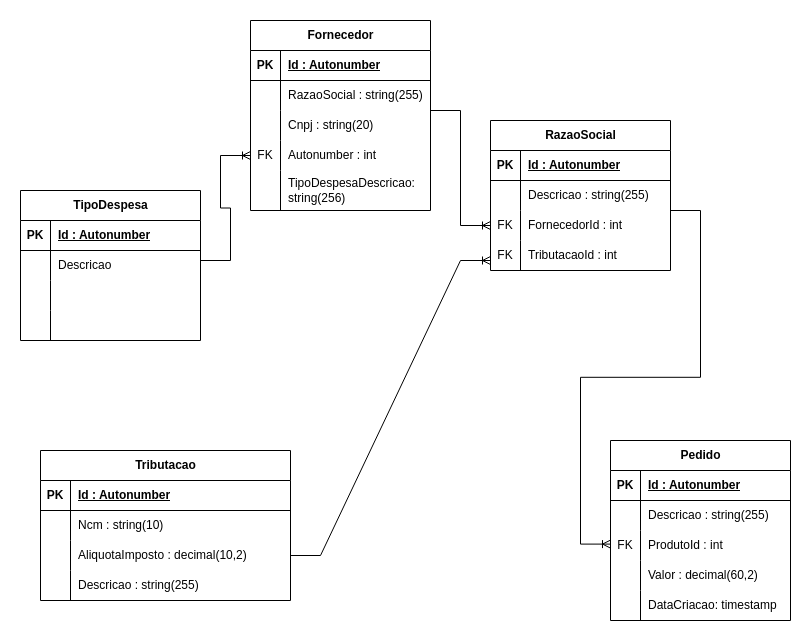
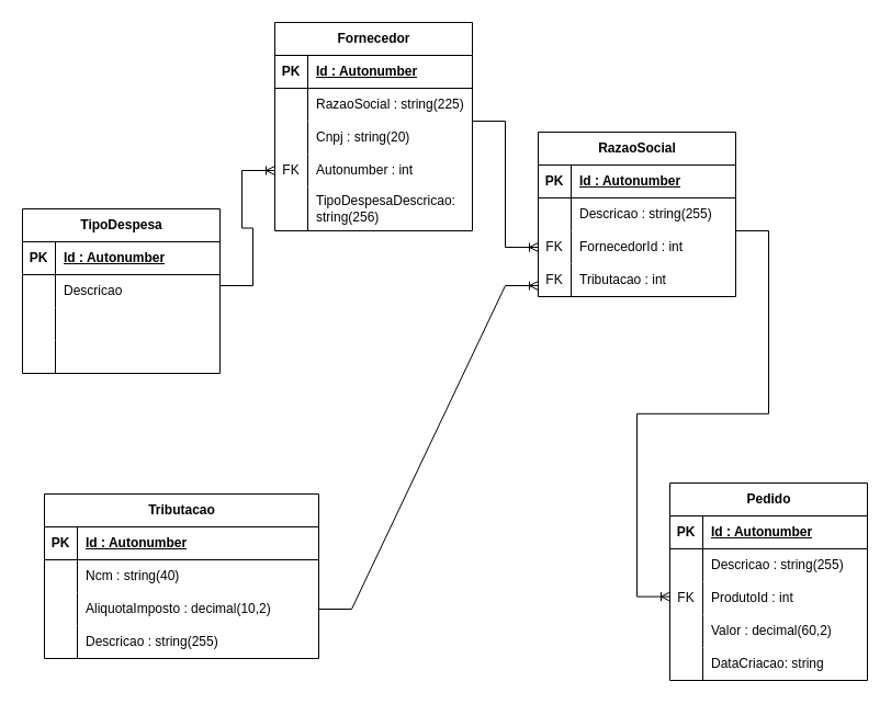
  <mxCell id="0" />
  <mxCell id="1" parent="0" />
  <mxCell id="2" value="Fornecedor" style="shape=table;startSize=30;container=1;collapsible=1;childLayout=tableLayout;fixedRows=1;rowLines=0;fontStyle=1;align=center;resizeLast=1;html=1;" parent="1" vertex="1"><mxGeometry x="250" y="20" width="180" height="190" as="geometry" /></mxCell>
  <mxCell id="3" value="" style="shape=tableRow;horizontal=0;startSize=0;swimlaneHead=0;swimlaneBody=0;fillColor=none;collapsible=0;dropTarget=0;points=[[0,0.5],[1,0.5]];portConstraint=eastwest;top=0;left=0;right=0;bottom=1;" parent="2" vertex="1"><mxGeometry y="30" width="180" height="30" as="geometry" /></mxCell>
  <mxCell id="4" value="PK" style="shape=partialRectangle;connectable=0;fillColor=none;top=0;left=0;bottom=0;right=0;fontStyle=1;overflow=hidden;whiteSpace=wrap;html=1;" parent="3" vertex="1"><mxGeometry width="30" height="30" as="geometry"><mxRectangle width="30" height="30" as="alternateBounds" /></mxGeometry></mxCell>
  <mxCell id="5" value="Id : Autonumber" style="shape=partialRectangle;connectable=0;fillColor=none;top=0;left=0;bottom=0;right=0;align=left;spacingLeft=6;fontStyle=5;overflow=hidden;whiteSpace=wrap;html=1;" parent="3" vertex="1"><mxGeometry x="30" width="150" height="30" as="geometry"><mxRectangle width="150" height="30" as="alternateBounds" /></mxGeometry></mxCell>
  <mxCell id="6" value="" style="shape=tableRow;horizontal=0;startSize=0;swimlaneHead=0;swimlaneBody=0;fillColor=none;collapsible=0;dropTarget=0;points=[[0,0.5],[1,0.5]];portConstraint=eastwest;top=0;left=0;right=0;bottom=0;" parent="2" vertex="1"><mxGeometry y="60" width="180" height="30" as="geometry" /></mxCell>
  <mxCell id="7" value="" style="shape=partialRectangle;connectable=0;fillColor=none;top=0;left=0;bottom=0;right=0;editable=1;overflow=hidden;whiteSpace=wrap;html=1;" parent="6" vertex="1"><mxGeometry width="30" height="30" as="geometry"><mxRectangle width="30" height="30" as="alternateBounds" /></mxGeometry></mxCell>
- <mxCell id="8" value="RazaoSocial : string(255)" style="shape=partialRectangle;connectable=0;fillColor=none;top=0;left=0;bottom=0;right=0;align=left;spacingLeft=6;overflow=hidden;whiteSpace=wrap;html=1;" parent="6" vertex="1"><mxGeometry x="30" width="150" height="30" as="geometry"><mxRectangle width="150" height="30" as="alternateBounds" /></mxGeometry></mxCell>
+ <mxCell id="8" value="RazaoSocial : string(225)" style="shape=partialRectangle;connectable=0;fillColor=none;top=0;left=0;bottom=0;right=0;align=left;spacingLeft=6;overflow=hidden;whiteSpace=wrap;html=1;" parent="6" vertex="1"><mxGeometry x="30" width="150" height="30" as="geometry"><mxRectangle width="150" height="30" as="alternateBounds" /></mxGeometry></mxCell>
  <mxCell id="9" value="" style="shape=tableRow;horizontal=0;startSize=0;swimlaneHead=0;swimlaneBody=0;fillColor=none;collapsible=0;dropTarget=0;points=[[0,0.5],[1,0.5]];portConstraint=eastwest;top=0;left=0;right=0;bottom=0;" parent="2" vertex="1"><mxGeometry y="90" width="180" height="30" as="geometry" /></mxCell>
  <mxCell id="10" value="" style="shape=partialRectangle;connectable=0;fillColor=none;top=0;left=0;bottom=0;right=0;editable=1;overflow=hidden;whiteSpace=wrap;html=1;" parent="9" vertex="1"><mxGeometry width="30" height="30" as="geometry"><mxRectangle width="30" height="30" as="alternateBounds" /></mxGeometry></mxCell>
  <mxCell id="11" value="Cnpj : string(20)" style="shape=partialRectangle;connectable=0;fillColor=none;top=0;left=0;bottom=0;right=0;align=left;spacingLeft=6;overflow=hidden;whiteSpace=wrap;html=1;" parent="9" vertex="1"><mxGeometry x="30" width="150" height="30" as="geometry"><mxRectangle width="150" height="30" as="alternateBounds" /></mxGeometry></mxCell>
  <mxCell id="12" value="" style="shape=tableRow;horizontal=0;startSize=0;swimlaneHead=0;swimlaneBody=0;fillColor=none;collapsible=0;dropTarget=0;points=[[0,0.5],[1,0.5]];portConstraint=eastwest;top=0;left=0;right=0;bottom=0;" parent="2" vertex="1"><mxGeometry y="120" width="180" height="30" as="geometry" /></mxCell>
  <mxCell id="13" value="FK" style="shape=partialRectangle;connectable=0;fillColor=none;top=0;left=0;bottom=0;right=0;editable=1;overflow=hidden;whiteSpace=wrap;html=1;" parent="12" vertex="1"><mxGeometry width="30" height="30" as="geometry"><mxRectangle width="30" height="30" as="alternateBounds" /></mxGeometry></mxCell>
  <mxCell id="14" value="Autonumber : int" style="shape=partialRectangle;connectable=0;fillColor=none;top=0;left=0;bottom=0;right=0;align=left;spacingLeft=6;overflow=hidden;whiteSpace=wrap;html=1;" parent="12" vertex="1"><mxGeometry x="30" width="150" height="30" as="geometry"><mxRectangle width="150" height="30" as="alternateBounds" /></mxGeometry></mxCell>
  <mxCell id="15" value="" style="shape=tableRow;horizontal=0;startSize=0;swimlaneHead=0;swimlaneBody=0;fillColor=none;collapsible=0;dropTarget=0;points=[[0,0.5],[1,0.5]];portConstraint=eastwest;top=0;left=0;right=0;bottom=0;" vertex="1" parent="2"><mxGeometry y="150" width="180" height="40" as="geometry" /></mxCell>
  <mxCell id="16" value="" style="shape=partialRectangle;connectable=0;fillColor=none;top=0;left=0;bottom=0;right=0;editable=1;overflow=hidden;whiteSpace=wrap;html=1;" vertex="1" parent="15"><mxGeometry width="30" height="40" as="geometry"><mxRectangle width="30" height="40" as="alternateBounds" /></mxGeometry></mxCell>
  <mxCell id="17" value="TipoDespesaDescricao: string(256)" style="shape=partialRectangle;connectable=0;fillColor=none;top=0;left=0;bottom=0;right=0;align=left;spacingLeft=6;overflow=hidden;whiteSpace=wrap;html=1;" vertex="1" parent="15"><mxGeometry x="30" width="150" height="40" as="geometry"><mxRectangle width="150" height="40" as="alternateBounds" /></mxGeometry></mxCell>
  <mxCell id="18" value="Tributacao" style="shape=table;startSize=30;container=1;collapsible=1;childLayout=tableLayout;fixedRows=1;rowLines=0;fontStyle=1;align=center;resizeLast=1;html=1;" parent="1" vertex="1"><mxGeometry x="40" y="450" width="250" height="150" as="geometry" /></mxCell>
  <mxCell id="19" value="" style="shape=tableRow;horizontal=0;startSize=0;swimlaneHead=0;swimlaneBody=0;fillColor=none;collapsible=0;dropTarget=0;points=[[0,0.5],[1,0.5]];portConstraint=eastwest;top=0;left=0;right=0;bottom=1;" parent="18" vertex="1"><mxGeometry y="30" width="250" height="30" as="geometry" /></mxCell>
  <mxCell id="20" value="PK" style="shape=partialRectangle;connectable=0;fillColor=none;top=0;left=0;bottom=0;right=0;fontStyle=1;overflow=hidden;whiteSpace=wrap;html=1;" parent="19" vertex="1"><mxGeometry width="30" height="30" as="geometry"><mxRectangle width="30" height="30" as="alternateBounds" /></mxGeometry></mxCell>
  <mxCell id="21" value="Id : Autonumber" style="shape=partialRectangle;connectable=0;fillColor=none;top=0;left=0;bottom=0;right=0;align=left;spacingLeft=6;fontStyle=5;overflow=hidden;whiteSpace=wrap;html=1;" parent="19" vertex="1"><mxGeometry x="30" width="220" height="30" as="geometry"><mxRectangle width="220" height="30" as="alternateBounds" /></mxGeometry></mxCell>
  <mxCell id="22" value="" style="shape=tableRow;horizontal=0;startSize=0;swimlaneHead=0;swimlaneBody=0;fillColor=none;collapsible=0;dropTarget=0;points=[[0,0.5],[1,0.5]];portConstraint=eastwest;top=0;left=0;right=0;bottom=0;" parent="18" vertex="1"><mxGeometry y="60" width="250" height="30" as="geometry" /></mxCell>
  <mxCell id="23" value="" style="shape=partialRectangle;connectable=0;fillColor=none;top=0;left=0;bottom=0;right=0;editable=1;overflow=hidden;whiteSpace=wrap;html=1;" parent="22" vertex="1"><mxGeometry width="30" height="30" as="geometry"><mxRectangle width="30" height="30" as="alternateBounds" /></mxGeometry></mxCell>
- <mxCell id="24" value="Ncm : string(10)" style="shape=partialRectangle;connectable=0;fillColor=none;top=0;left=0;bottom=0;right=0;align=left;spacingLeft=6;overflow=hidden;whiteSpace=wrap;html=1;" parent="22" vertex="1"><mxGeometry x="30" width="220" height="30" as="geometry"><mxRectangle width="220" height="30" as="alternateBounds" /></mxGeometry></mxCell>
+ <mxCell id="24" value="Ncm : string(40)" style="shape=partialRectangle;connectable=0;fillColor=none;top=0;left=0;bottom=0;right=0;align=left;spacingLeft=6;overflow=hidden;whiteSpace=wrap;html=1;" parent="22" vertex="1"><mxGeometry x="30" width="220" height="30" as="geometry"><mxRectangle width="220" height="30" as="alternateBounds" /></mxGeometry></mxCell>
  <mxCell id="25" value="" style="shape=tableRow;horizontal=0;startSize=0;swimlaneHead=0;swimlaneBody=0;fillColor=none;collapsible=0;dropTarget=0;points=[[0,0.5],[1,0.5]];portConstraint=eastwest;top=0;left=0;right=0;bottom=0;" parent="18" vertex="1"><mxGeometry y="90" width="250" height="30" as="geometry" /></mxCell>
  <mxCell id="26" value="" style="shape=partialRectangle;connectable=0;fillColor=none;top=0;left=0;bottom=0;right=0;editable=1;overflow=hidden;whiteSpace=wrap;html=1;" parent="25" vertex="1"><mxGeometry width="30" height="30" as="geometry"><mxRectangle width="30" height="30" as="alternateBounds" /></mxGeometry></mxCell>
  <mxCell id="27" value="AliquotaImposto : decimal(10,2)" style="shape=partialRectangle;connectable=0;fillColor=none;top=0;left=0;bottom=0;right=0;align=left;spacingLeft=6;overflow=hidden;whiteSpace=wrap;html=1;" parent="25" vertex="1"><mxGeometry x="30" width="220" height="30" as="geometry"><mxRectangle width="220" height="30" as="alternateBounds" /></mxGeometry></mxCell>
  <mxCell id="28" value="" style="shape=tableRow;horizontal=0;startSize=0;swimlaneHead=0;swimlaneBody=0;fillColor=none;collapsible=0;dropTarget=0;points=[[0,0.5],[1,0.5]];portConstraint=eastwest;top=0;left=0;right=0;bottom=0;" parent="18" vertex="1"><mxGeometry y="120" width="250" height="30" as="geometry" /></mxCell>
  <mxCell id="29" value="" style="shape=partialRectangle;connectable=0;fillColor=none;top=0;left=0;bottom=0;right=0;editable=1;overflow=hidden;whiteSpace=wrap;html=1;" parent="28" vertex="1"><mxGeometry width="30" height="30" as="geometry"><mxRectangle width="30" height="30" as="alternateBounds" /></mxGeometry></mxCell>
  <mxCell id="30" value="Descricao : string(255)" style="shape=partialRectangle;connectable=0;fillColor=none;top=0;left=0;bottom=0;right=0;align=left;spacingLeft=6;overflow=hidden;whiteSpace=wrap;html=1;" parent="28" vertex="1"><mxGeometry x="30" width="220" height="30" as="geometry"><mxRectangle width="220" height="30" as="alternateBounds" /></mxGeometry></mxCell>
  <mxCell id="31" value="Pedido" style="shape=table;startSize=30;container=1;collapsible=1;childLayout=tableLayout;fixedRows=1;rowLines=0;fontStyle=1;align=center;resizeLast=1;html=1;" parent="1" vertex="1"><mxGeometry x="610" y="440" width="180" height="180" as="geometry" /></mxCell>
  <mxCell id="32" value="" style="shape=tableRow;horizontal=0;startSize=0;swimlaneHead=0;swimlaneBody=0;fillColor=none;collapsible=0;dropTarget=0;points=[[0,0.5],[1,0.5]];portConstraint=eastwest;top=0;left=0;right=0;bottom=1;" parent="31" vertex="1"><mxGeometry y="30" width="180" height="30" as="geometry" /></mxCell>
  <mxCell id="33" value="PK" style="shape=partialRectangle;connectable=0;fillColor=none;top=0;left=0;bottom=0;right=0;fontStyle=1;overflow=hidden;whiteSpace=wrap;html=1;" parent="32" vertex="1"><mxGeometry width="30" height="30" as="geometry"><mxRectangle width="30" height="30" as="alternateBounds" /></mxGeometry></mxCell>
  <mxCell id="34" value="Id : Autonumber" style="shape=partialRectangle;connectable=0;fillColor=none;top=0;left=0;bottom=0;right=0;align=left;spacingLeft=6;fontStyle=5;overflow=hidden;whiteSpace=wrap;html=1;" parent="32" vertex="1"><mxGeometry x="30" width="150" height="30" as="geometry"><mxRectangle width="150" height="30" as="alternateBounds" /></mxGeometry></mxCell>
  <mxCell id="35" value="" style="shape=tableRow;horizontal=0;startSize=0;swimlaneHead=0;swimlaneBody=0;fillColor=none;collapsible=0;dropTarget=0;points=[[0,0.5],[1,0.5]];portConstraint=eastwest;top=0;left=0;right=0;bottom=0;" parent="31" vertex="1"><mxGeometry y="60" width="180" height="30" as="geometry" /></mxCell>
  <mxCell id="36" value="" style="shape=partialRectangle;connectable=0;fillColor=none;top=0;left=0;bottom=0;right=0;editable=1;overflow=hidden;whiteSpace=wrap;html=1;" parent="35" vertex="1"><mxGeometry width="30" height="30" as="geometry"><mxRectangle width="30" height="30" as="alternateBounds" /></mxGeometry></mxCell>
  <mxCell id="37" value="Descricao : string(255)" style="shape=partialRectangle;connectable=0;fillColor=none;top=0;left=0;bottom=0;right=0;align=left;spacingLeft=6;overflow=hidden;whiteSpace=wrap;html=1;" parent="35" vertex="1"><mxGeometry x="30" width="150" height="30" as="geometry"><mxRectangle width="150" height="30" as="alternateBounds" /></mxGeometry></mxCell>
  <mxCell id="38" value="" style="shape=tableRow;horizontal=0;startSize=0;swimlaneHead=0;swimlaneBody=0;fillColor=none;collapsible=0;dropTarget=0;points=[[0,0.5],[1,0.5]];portConstraint=eastwest;top=0;left=0;right=0;bottom=0;" parent="31" vertex="1"><mxGeometry y="90" width="180" height="30" as="geometry" /></mxCell>
  <mxCell id="39" value="FK" style="shape=partialRectangle;connectable=0;fillColor=none;top=0;left=0;bottom=0;right=0;editable=1;overflow=hidden;whiteSpace=wrap;html=1;" parent="38" vertex="1"><mxGeometry width="30" height="30" as="geometry"><mxRectangle width="30" height="30" as="alternateBounds" /></mxGeometry></mxCell>
  <mxCell id="40" value="ProdutoId : int" style="shape=partialRectangle;connectable=0;fillColor=none;top=0;left=0;bottom=0;right=0;align=left;spacingLeft=6;overflow=hidden;whiteSpace=wrap;html=1;" parent="38" vertex="1"><mxGeometry x="30" width="150" height="30" as="geometry"><mxRectangle width="150" height="30" as="alternateBounds" /></mxGeometry></mxCell>
  <mxCell id="41" value="" style="shape=tableRow;horizontal=0;startSize=0;swimlaneHead=0;swimlaneBody=0;fillColor=none;collapsible=0;dropTarget=0;points=[[0,0.5],[1,0.5]];portConstraint=eastwest;top=0;left=0;right=0;bottom=0;" parent="31" vertex="1"><mxGeometry y="120" width="180" height="30" as="geometry" /></mxCell>
  <mxCell id="42" value="" style="shape=partialRectangle;connectable=0;fillColor=none;top=0;left=0;bottom=0;right=0;editable=1;overflow=hidden;whiteSpace=wrap;html=1;" parent="41" vertex="1"><mxGeometry width="30" height="30" as="geometry"><mxRectangle width="30" height="30" as="alternateBounds" /></mxGeometry></mxCell>
  <mxCell id="43" value="Valor : decimal(60,2)" style="shape=partialRectangle;connectable=0;fillColor=none;top=0;left=0;bottom=0;right=0;align=left;spacingLeft=6;overflow=hidden;whiteSpace=wrap;html=1;" parent="41" vertex="1"><mxGeometry x="30" width="150" height="30" as="geometry"><mxRectangle width="150" height="30" as="alternateBounds" /></mxGeometry></mxCell>
  <mxCell id="44" value="" style="shape=tableRow;horizontal=0;startSize=0;swimlaneHead=0;swimlaneBody=0;fillColor=none;collapsible=0;dropTarget=0;points=[[0,0.5],[1,0.5]];portConstraint=eastwest;top=0;left=0;right=0;bottom=0;" parent="31" vertex="1"><mxGeometry y="150" width="180" height="30" as="geometry" /></mxCell>
  <mxCell id="45" value="" style="shape=partialRectangle;connectable=0;fillColor=none;top=0;left=0;bottom=0;right=0;editable=1;overflow=hidden;whiteSpace=wrap;html=1;" parent="44" vertex="1"><mxGeometry width="30" height="30" as="geometry"><mxRectangle width="30" height="30" as="alternateBounds" /></mxGeometry></mxCell>
- <mxCell id="46" value="DataCriacao: timestamp" style="shape=partialRectangle;connectable=0;fillColor=none;top=0;left=0;bottom=0;right=0;align=left;spacingLeft=6;overflow=hidden;whiteSpace=wrap;html=1;" parent="44" vertex="1"><mxGeometry x="30" width="150" height="30" as="geometry"><mxRectangle width="150" height="30" as="alternateBounds" /></mxGeometry></mxCell>
+ <mxCell id="46" value="DataCriacao: string" style="shape=partialRectangle;connectable=0;fillColor=none;top=0;left=0;bottom=0;right=0;align=left;spacingLeft=6;overflow=hidden;whiteSpace=wrap;html=1;" parent="44" vertex="1"><mxGeometry x="30" width="150" height="30" as="geometry"><mxRectangle width="150" height="30" as="alternateBounds" /></mxGeometry></mxCell>
  <mxCell id="47" value="TipoDespesa" style="shape=table;startSize=30;container=1;collapsible=1;childLayout=tableLayout;fixedRows=1;rowLines=0;fontStyle=1;align=center;resizeLast=1;html=1;" parent="1" vertex="1"><mxGeometry x="20" y="190" width="180" height="150" as="geometry" /></mxCell>
  <mxCell id="48" value="" style="shape=tableRow;horizontal=0;startSize=0;swimlaneHead=0;swimlaneBody=0;fillColor=none;collapsible=0;dropTarget=0;points=[[0,0.5],[1,0.5]];portConstraint=eastwest;top=0;left=0;right=0;bottom=1;" parent="47" vertex="1"><mxGeometry y="30" width="180" height="30" as="geometry" /></mxCell>
  <mxCell id="49" value="PK" style="shape=partialRectangle;connectable=0;fillColor=none;top=0;left=0;bottom=0;right=0;fontStyle=1;overflow=hidden;whiteSpace=wrap;html=1;" parent="48" vertex="1"><mxGeometry width="30" height="30" as="geometry"><mxRectangle width="30" height="30" as="alternateBounds" /></mxGeometry></mxCell>
  <mxCell id="50" value="Id : Autonumber" style="shape=partialRectangle;connectable=0;fillColor=none;top=0;left=0;bottom=0;right=0;align=left;spacingLeft=6;fontStyle=5;overflow=hidden;whiteSpace=wrap;html=1;" parent="48" vertex="1"><mxGeometry x="30" width="150" height="30" as="geometry"><mxRectangle width="150" height="30" as="alternateBounds" /></mxGeometry></mxCell>
  <mxCell id="51" value="" style="shape=tableRow;horizontal=0;startSize=0;swimlaneHead=0;swimlaneBody=0;fillColor=none;collapsible=0;dropTarget=0;points=[[0,0.5],[1,0.5]];portConstraint=eastwest;top=0;left=0;right=0;bottom=0;" parent="47" vertex="1"><mxGeometry y="60" width="180" height="30" as="geometry" /></mxCell>
  <mxCell id="52" value="" style="shape=partialRectangle;connectable=0;fillColor=none;top=0;left=0;bottom=0;right=0;editable=1;overflow=hidden;whiteSpace=wrap;html=1;" parent="51" vertex="1"><mxGeometry width="30" height="30" as="geometry"><mxRectangle width="30" height="30" as="alternateBounds" /></mxGeometry></mxCell>
  <mxCell id="53" value="Descricao" style="shape=partialRectangle;connectable=0;fillColor=none;top=0;left=0;bottom=0;right=0;align=left;spacingLeft=6;overflow=hidden;whiteSpace=wrap;html=1;" parent="51" vertex="1"><mxGeometry x="30" width="150" height="30" as="geometry"><mxRectangle width="150" height="30" as="alternateBounds" /></mxGeometry></mxCell>
  <mxCell id="54" value="" style="shape=tableRow;horizontal=0;startSize=0;swimlaneHead=0;swimlaneBody=0;fillColor=none;collapsible=0;dropTarget=0;points=[[0,0.5],[1,0.5]];portConstraint=eastwest;top=0;left=0;right=0;bottom=0;" parent="47" vertex="1"><mxGeometry y="90" width="180" height="30" as="geometry" /></mxCell>
  <mxCell id="55" value="" style="shape=partialRectangle;connectable=0;fillColor=none;top=0;left=0;bottom=0;right=0;editable=1;overflow=hidden;whiteSpace=wrap;html=1;" parent="54" vertex="1"><mxGeometry width="30" height="30" as="geometry"><mxRectangle width="30" height="30" as="alternateBounds" /></mxGeometry></mxCell>
  <mxCell id="56" value="" style="shape=partialRectangle;connectable=0;fillColor=none;top=0;left=0;bottom=0;right=0;align=left;spacingLeft=6;overflow=hidden;whiteSpace=wrap;html=1;" parent="54" vertex="1"><mxGeometry x="30" width="150" height="30" as="geometry"><mxRectangle width="150" height="30" as="alternateBounds" /></mxGeometry></mxCell>
  <mxCell id="57" value="" style="shape=tableRow;horizontal=0;startSize=0;swimlaneHead=0;swimlaneBody=0;fillColor=none;collapsible=0;dropTarget=0;points=[[0,0.5],[1,0.5]];portConstraint=eastwest;top=0;left=0;right=0;bottom=0;" parent="47" vertex="1"><mxGeometry y="120" width="180" height="30" as="geometry" /></mxCell>
  <mxCell id="58" value="" style="shape=partialRectangle;connectable=0;fillColor=none;top=0;left=0;bottom=0;right=0;editable=1;overflow=hidden;whiteSpace=wrap;html=1;" parent="57" vertex="1"><mxGeometry width="30" height="30" as="geometry"><mxRectangle width="30" height="30" as="alternateBounds" /></mxGeometry></mxCell>
  <mxCell id="59" value="" style="shape=partialRectangle;connectable=0;fillColor=none;top=0;left=0;bottom=0;right=0;align=left;spacingLeft=6;overflow=hidden;whiteSpace=wrap;html=1;" parent="57" vertex="1"><mxGeometry x="30" width="150" height="30" as="geometry"><mxRectangle width="150" height="30" as="alternateBounds" /></mxGeometry></mxCell>
  <mxCell id="60" value="" style="edgeStyle=entityRelationEdgeStyle;fontSize=12;html=1;endArrow=ERoneToMany;rounded=0;exitX=1;exitY=0.5;exitDx=0;exitDy=0;" parent="1" source="25" edge="1"><mxGeometry width="100" height="100" relative="1" as="geometry"><mxPoint x="174" y="485" as="sourcePoint" /><mxPoint x="490" y="260" as="targetPoint" /></mxGeometry></mxCell>
  <mxCell id="61" value="" style="edgeStyle=entityRelationEdgeStyle;fontSize=12;html=1;endArrow=ERoneToMany;rounded=0;" parent="1" edge="1"><mxGeometry width="100" height="100" relative="1" as="geometry"><mxPoint x="670" y="210" as="sourcePoint" /><mxPoint x="610" y="543.6" as="targetPoint" /><Array as="points"><mxPoint x="700" y="373.6" /></Array></mxGeometry></mxCell>
  <mxCell id="62" value="" style="edgeStyle=entityRelationEdgeStyle;fontSize=12;html=1;endArrow=ERoneToMany;rounded=0;exitX=0.471;exitY=1.233;exitDx=0;exitDy=0;exitPerimeter=0;entryX=0;entryY=0.5;entryDx=0;entryDy=0;" parent="1" edge="1" target="70"><mxGeometry width="100" height="100" relative="1" as="geometry"><mxPoint x="430" y="110" as="sourcePoint" /><mxPoint x="585.22" y="163.01" as="targetPoint" /></mxGeometry></mxCell>
  <mxCell id="63" value="RazaoSocial" style="shape=table;startSize=30;container=1;collapsible=1;childLayout=tableLayout;fixedRows=1;rowLines=0;fontStyle=1;align=center;resizeLast=1;html=1;" parent="1" vertex="1"><mxGeometry x="490" y="120" width="180" height="150" as="geometry" /></mxCell>
  <mxCell id="64" value="" style="shape=tableRow;horizontal=0;startSize=0;swimlaneHead=0;swimlaneBody=0;fillColor=none;collapsible=0;dropTarget=0;points=[[0,0.5],[1,0.5]];portConstraint=eastwest;top=0;left=0;right=0;bottom=1;" parent="63" vertex="1"><mxGeometry y="30" width="180" height="30" as="geometry" /></mxCell>
  <mxCell id="65" value="PK" style="shape=partialRectangle;connectable=0;fillColor=none;top=0;left=0;bottom=0;right=0;fontStyle=1;overflow=hidden;whiteSpace=wrap;html=1;" parent="64" vertex="1"><mxGeometry width="30" height="30" as="geometry"><mxRectangle width="30" height="30" as="alternateBounds" /></mxGeometry></mxCell>
  <mxCell id="66" value="Id : Autonumber" style="shape=partialRectangle;connectable=0;fillColor=none;top=0;left=0;bottom=0;right=0;align=left;spacingLeft=6;fontStyle=5;overflow=hidden;whiteSpace=wrap;html=1;" parent="64" vertex="1"><mxGeometry x="30" width="150" height="30" as="geometry"><mxRectangle width="150" height="30" as="alternateBounds" /></mxGeometry></mxCell>
  <mxCell id="67" value="" style="shape=tableRow;horizontal=0;startSize=0;swimlaneHead=0;swimlaneBody=0;fillColor=none;collapsible=0;dropTarget=0;points=[[0,0.5],[1,0.5]];portConstraint=eastwest;top=0;left=0;right=0;bottom=0;" parent="63" vertex="1"><mxGeometry y="60" width="180" height="30" as="geometry" /></mxCell>
  <mxCell id="68" value="" style="shape=partialRectangle;connectable=0;fillColor=none;top=0;left=0;bottom=0;right=0;editable=1;overflow=hidden;whiteSpace=wrap;html=1;" parent="67" vertex="1"><mxGeometry width="30" height="30" as="geometry"><mxRectangle width="30" height="30" as="alternateBounds" /></mxGeometry></mxCell>
  <mxCell id="69" value="Descricao : string(255)" style="shape=partialRectangle;connectable=0;fillColor=none;top=0;left=0;bottom=0;right=0;align=left;spacingLeft=6;overflow=hidden;whiteSpace=wrap;html=1;" parent="67" vertex="1"><mxGeometry x="30" width="150" height="30" as="geometry"><mxRectangle width="150" height="30" as="alternateBounds" /></mxGeometry></mxCell>
  <mxCell id="70" value="" style="shape=tableRow;horizontal=0;startSize=0;swimlaneHead=0;swimlaneBody=0;fillColor=none;collapsible=0;dropTarget=0;points=[[0,0.5],[1,0.5]];portConstraint=eastwest;top=0;left=0;right=0;bottom=0;" parent="63" vertex="1"><mxGeometry y="90" width="180" height="30" as="geometry" /></mxCell>
  <mxCell id="71" value="FK" style="shape=partialRectangle;connectable=0;fillColor=none;top=0;left=0;bottom=0;right=0;editable=1;overflow=hidden;whiteSpace=wrap;html=1;" parent="70" vertex="1"><mxGeometry width="30" height="30" as="geometry"><mxRectangle width="30" height="30" as="alternateBounds" /></mxGeometry></mxCell>
  <mxCell id="72" value="FornecedorId : int" style="shape=partialRectangle;connectable=0;fillColor=none;top=0;left=0;bottom=0;right=0;align=left;spacingLeft=6;overflow=hidden;whiteSpace=wrap;html=1;" parent="70" vertex="1"><mxGeometry x="30" width="150" height="30" as="geometry"><mxRectangle width="150" height="30" as="alternateBounds" /></mxGeometry></mxCell>
  <mxCell id="73" value="" style="shape=tableRow;horizontal=0;startSize=0;swimlaneHead=0;swimlaneBody=0;fillColor=none;collapsible=0;dropTarget=0;points=[[0,0.5],[1,0.5]];portConstraint=eastwest;top=0;left=0;right=0;bottom=0;" parent="63" vertex="1"><mxGeometry y="120" width="180" height="30" as="geometry" /></mxCell>
  <mxCell id="74" value="FK" style="shape=partialRectangle;connectable=0;fillColor=none;top=0;left=0;bottom=0;right=0;editable=1;overflow=hidden;whiteSpace=wrap;html=1;" parent="73" vertex="1"><mxGeometry width="30" height="30" as="geometry"><mxRectangle width="30" height="30" as="alternateBounds" /></mxGeometry></mxCell>
- <mxCell id="75" value="TributacaoId : int" style="shape=partialRectangle;connectable=0;fillColor=none;top=0;left=0;bottom=0;right=0;align=left;spacingLeft=6;overflow=hidden;whiteSpace=wrap;html=1;" parent="73" vertex="1"><mxGeometry x="30" width="150" height="30" as="geometry"><mxRectangle width="150" height="30" as="alternateBounds" /></mxGeometry></mxCell>
+ <mxCell id="75" value="Tributacao : int" style="shape=partialRectangle;connectable=0;fillColor=none;top=0;left=0;bottom=0;right=0;align=left;spacingLeft=6;overflow=hidden;whiteSpace=wrap;html=1;" parent="73" vertex="1"><mxGeometry x="30" width="150" height="30" as="geometry"><mxRectangle width="150" height="30" as="alternateBounds" /></mxGeometry></mxCell>
  <mxCell id="76" value="" style="edgeStyle=entityRelationEdgeStyle;fontSize=12;html=1;endArrow=ERoneToMany;rounded=0;" parent="1" target="12" edge="1"><mxGeometry width="100" height="100" relative="1" as="geometry"><mxPoint x="200" y="260" as="sourcePoint" /><mxPoint x="240" y="150" as="targetPoint" /></mxGeometry></mxCell>
